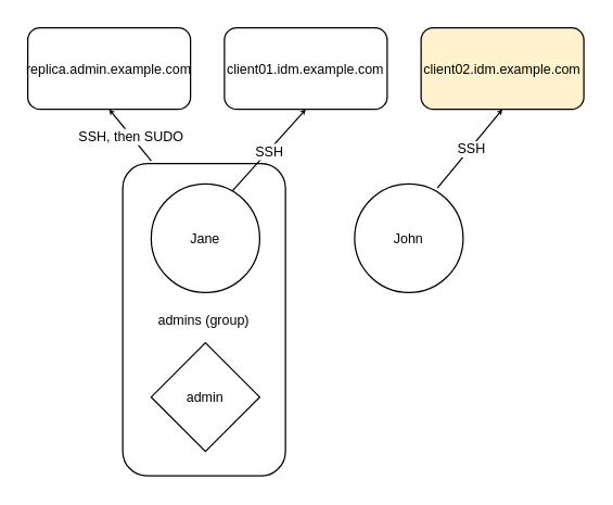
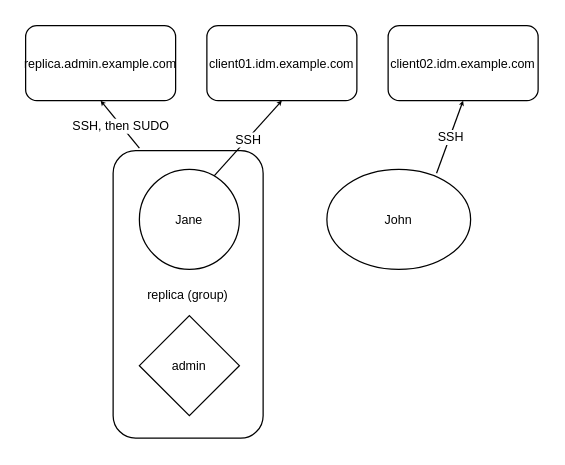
  <mxCell id="0" />
  <mxCell id="1" parent="0" />
  <mxCell id="2" value="&lt;font style=&quot;font-size: 10px&quot;&gt;replica.admin.example.com&lt;/font&gt;" style="rounded=1;whiteSpace=wrap;html=1;" vertex="1" parent="1"><mxGeometry x="20" y="20" width="120" height="60" as="geometry" /></mxCell>
  <mxCell id="3" value="&lt;div&gt;client01.idm.example.com&lt;/div&gt;" style="rounded=1;whiteSpace=wrap;html=1;fontSize=10;" vertex="1" parent="1"><mxGeometry x="165" y="20" width="120" height="60" as="geometry" /></mxCell>
- <mxCell id="4" value="client02.idm.example.com" style="rounded=1;whiteSpace=wrap;html=1;fontSize=10;fillColor=#fff2cc;" vertex="1" parent="1"><mxGeometry x="310" y="20" width="120" height="60" as="geometry" /></mxCell>
+ <mxCell id="4" value="client02.idm.example.com" style="rounded=1;whiteSpace=wrap;html=1;fontSize=10;" vertex="1" parent="1"><mxGeometry x="310" y="20" width="120" height="60" as="geometry" /></mxCell>
  <mxCell id="5" value="Jane" style="ellipse;whiteSpace=wrap;html=1;aspect=fixed;fontSize=10;" vertex="1" parent="1"><mxGeometry x="111" y="135" width="80" height="80" as="geometry" /></mxCell>
- <mxCell id="6" value="John" style="ellipse;whiteSpace=wrap;html=1;aspect=fixed;fontSize=10;" vertex="1" parent="1"><mxGeometry x="261" y="135" width="80" height="80" as="geometry" /></mxCell>
+ <mxCell id="6" value="John" style="ellipse;whiteSpace=wrap;html=1;aspect=fixed;fontSize=10;" vertex="1" parent="1"><mxGeometry x="261" y="135" width="115" height="80" as="geometry" /></mxCell>
  <mxCell id="7" value="" style="endArrow=classic;html=1;rounded=0;fontSize=10;startSize=1;endSize=1;entryX=0.5;entryY=1;entryDx=0;entryDy=0;" edge="1" parent="1" target="3"><mxGeometry relative="1" as="geometry"><mxPoint x="171" y="140" as="sourcePoint" /><mxPoint x="271" y="140" as="targetPoint" /></mxGeometry></mxCell>
  <mxCell id="8" value="&lt;div&gt;SSH&lt;/div&gt;" style="edgeLabel;resizable=0;html=1;align=center;verticalAlign=middle;fontSize=10;" connectable="0" vertex="1" parent="7"><mxGeometry relative="1" as="geometry" /></mxCell>
  <mxCell id="9" value="" style="endArrow=classic;html=1;rounded=0;fontSize=10;startSize=1;endSize=1;entryX=0.5;entryY=1;entryDx=0;entryDy=0;exitX=0.763;exitY=0.038;exitDx=0;exitDy=0;exitPerimeter=0;" edge="1" parent="1" source="6" target="4"><mxGeometry relative="1" as="geometry"><mxPoint x="311" y="135" as="sourcePoint" /><mxPoint x="411" y="135" as="targetPoint" /></mxGeometry></mxCell>
  <mxCell id="10" value="&lt;div&gt;SSH&lt;/div&gt;" style="edgeLabel;resizable=0;html=1;align=center;verticalAlign=middle;fontSize=10;" connectable="0" vertex="1" parent="9"><mxGeometry relative="1" as="geometry" /></mxCell>
  <mxCell id="11" value="admin" style="rhombus;whiteSpace=wrap;html=1;aspect=fixed;fontSize=10;" vertex="1" parent="1"><mxGeometry x="111" y="252" width="80" height="80" as="geometry" /></mxCell>
- <mxCell id="12" value="admins (group)" style="rounded=1;whiteSpace=wrap;html=1;fontSize=10;fillColor=none;" vertex="1" parent="1"><mxGeometry x="90" y="120" width="120" height="230" as="geometry" /></mxCell>
+ <mxCell id="12" value="replica (group)" style="rounded=1;whiteSpace=wrap;html=1;fontSize=10;fillColor=none;" vertex="1" parent="1"><mxGeometry x="90" y="120" width="120" height="230" as="geometry" /></mxCell>
  <mxCell id="13" value="" style="endArrow=classic;html=1;rounded=0;fontSize=10;startSize=1;endSize=1;exitX=0.175;exitY=-0.009;exitDx=0;exitDy=0;exitPerimeter=0;entryX=0.5;entryY=1;entryDx=0;entryDy=0;" edge="1" parent="1" source="12" target="2"><mxGeometry relative="1" as="geometry"><mxPoint x="190" y="170" as="sourcePoint" /><mxPoint x="290" y="170" as="targetPoint" /></mxGeometry></mxCell>
  <mxCell id="14" value="SSH, then SUDO" style="edgeLabel;resizable=0;html=1;align=center;verticalAlign=middle;fontSize=10;fillColor=none;" connectable="0" vertex="1" parent="13"><mxGeometry relative="1" as="geometry" /></mxCell>
